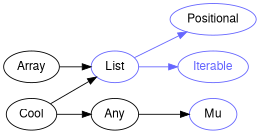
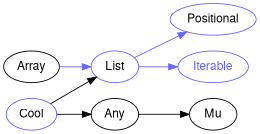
  digraph {
    bgcolor="#FFFFFF"
    rankdir=LR
    splines=polyline
    node [color="#000000" fontcolor="#000000" fontname=FreeSans]
    edge [color="#000000"]
    List [color="#6666FF"]
    Array
    Positional [color="#6666FF"]
    Iterable [color="#6666FF" fontcolor="#6666FF"]
    Any
-   Mu [color="#6666FF"]
-   Cool
+   Mu
+   Cool [color="#6666FF"]
    List -> Positional [color="#6666FF"]
    List -> Iterable [color="#6666FF"]
-   Array -> List
+   Array -> List [color="#6666FF"]
    Any -> Mu
    Cool -> List
    Cool -> Any
  }
